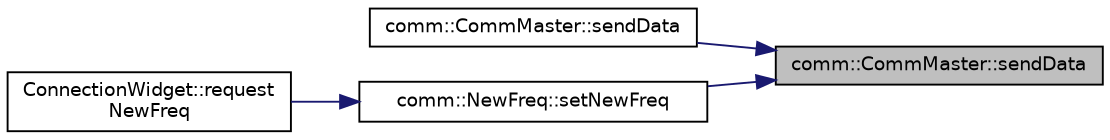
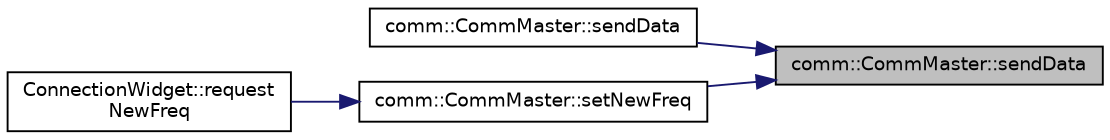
  digraph {
    rankdir=RL
    node [color=black fillcolor=white fontname=Helvetica fontsize=10 shape=record style=filled]
    edge [color=midnightblue dir=back fontname=Helvetica fontsize=10 labelfontname=Helvetica labelfontsize=10 style=solid]
    n1 [fillcolor=grey75 fontcolor=black height=0.2 label="comm::CommMaster::sendData" width=0.4]
    n2 [height=0.2 label="comm::CommMaster::sendData" width=0.4]
-   n3 [height=0.2 label="comm::NewFreq::setNewFreq" width=0.4]
+   n3 [height=0.2 label="comm::CommMaster::setNewFreq" width=0.4]
    n4 [height=0.2 label="ConnectionWidget::request\lNewFreq" width=0.4]
    n1 -> n2
    n1 -> n3
    n3 -> n4
  }
